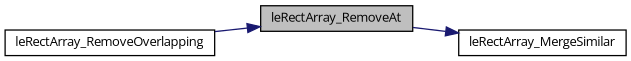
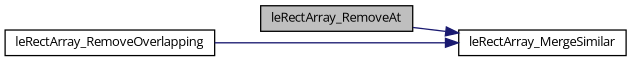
  digraph {
    fontname="Open Sans"
    rankdir=RL
    node [color=black fillcolor=white fontname="Open Sans" fontsize=10 shape=record style=filled]
    edge [color=midnightblue dir=back fontname="Open Sans" fontsize=10 labelfontname=Helvetica labelfontsize=10 style=solid]
    n1 [fillcolor=grey75 fontcolor=black height=0.2 label=leRectArray_RemoveAt width=0.4]
    n2 [height=0.2 label=leRectArray_RemoveOverlapping width=0.4]
    n3 [height=0.2 label=leRectArray_MergeSimilar width=0.4]
-   n1 -> n2
+   n3 -> n2
    n3 -> n1
  }
